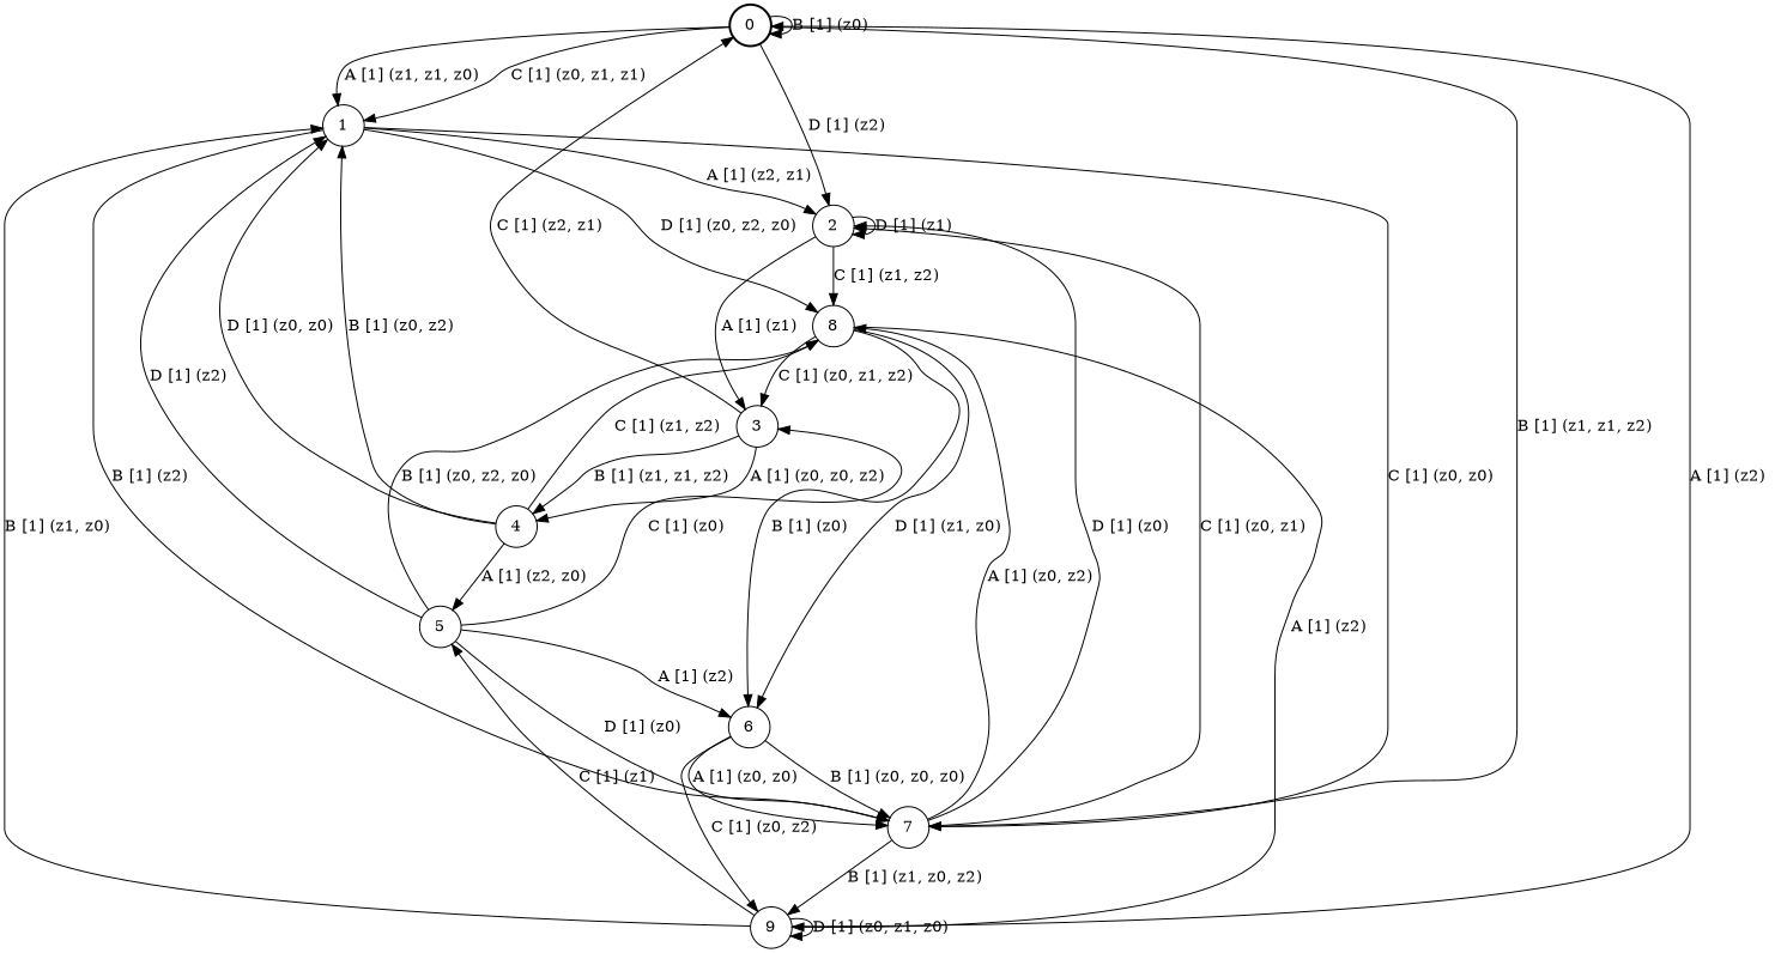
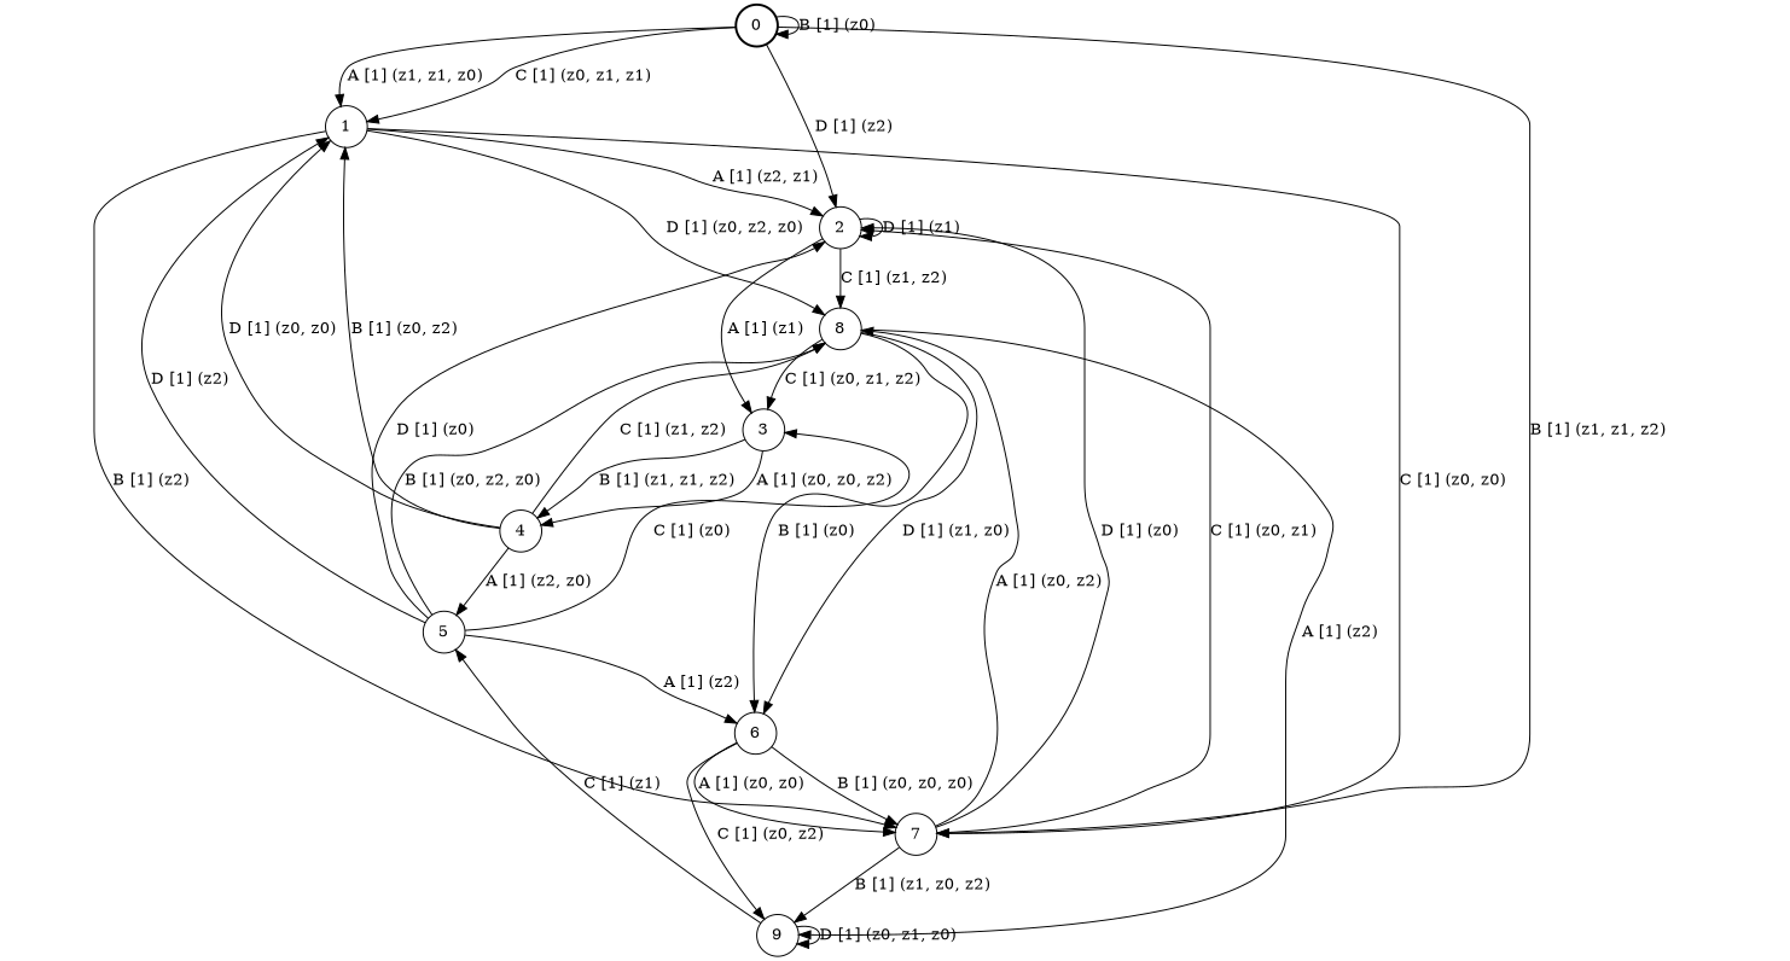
  digraph {
    node [shape=circle]
    0 [style=bold]
    1
    2
    7
    8
    3
    9
    6
    4
    5
    0 -> 0 [label="B [1] (z0) "]
    0 -> 1 [label="A [1] (z1, z1, z0) "]
    0 -> 1 [label="C [1] (z0, z1, z1) "]
    0 -> 2 [label="D [1] (z2) "]
    0 -> 7 [label="B [1] (z1, z1, z2) "]
    1 -> 2 [label="A [1] (z2, z1) "]
    1 -> 7 [label="B [1] (z2) "]
    1 -> 7 [label="C [1] (z0, z0) "]
    1 -> 8 [label="D [1] (z0, z2, z0) "]
    2 -> 2 [label="D [1] (z1) "]
    2 -> 8 [label="C [1] (z1, z2) "]
    2 -> 3 [label="A [1] (z1) "]
    7 -> 2 [label="C [1] (z0, z1) "]
    7 -> 2 [label="D [1] (z0) "]
    7 -> 8 [label="A [1] (z0, z2) "]
    7 -> 9 [label="B [1] (z1, z0, z2) "]
    8 -> 3 [label="C [1] (z0, z1, z2) "]
    8 -> 9 [label="A [1] (z2) "]
    8 -> 6 [label="B [1] (z0) "]
    8 -> 6 [label="D [1] (z1, z0) "]
-   3 -> 0 [label="C [1] (z2, z1) "]
    3 -> 4 [label="A [1] (z0, z0, z2) "]
    3 -> 4 [label="B [1] (z1, z1, z2) "]
-   9 -> 0 [label="A [1] (z2) "]
-   9 -> 1 [label="B [1] (z1, z0) "]
    9 -> 9 [label="D [1] (z0, z1, z0) "]
    9 -> 5 [label="C [1] (z1) "]
    6 -> 7 [label="A [1] (z0, z0) "]
    6 -> 7 [label="B [1] (z0, z0, z0) "]
    6 -> 9 [label="C [1] (z0, z2) "]
    4 -> 1 [label="B [1] (z0, z2) "]
    4 -> 1 [label="D [1] (z0, z0) "]
    4 -> 8 [label="C [1] (z1, z2) "]
    4 -> 5 [label="A [1] (z2, z0) "]
    5 -> 1 [label="D [1] (z2) "]
-   5 -> 7 [label="D [1] (z0) "]
+   5 -> 2 [label="D [1] (z0) "]
    5 -> 8 [label="B [1] (z0, z2, z0) "]
    5 -> 3 [label="C [1] (z0) "]
    5 -> 6 [label="A [1] (z2) "]
  }
